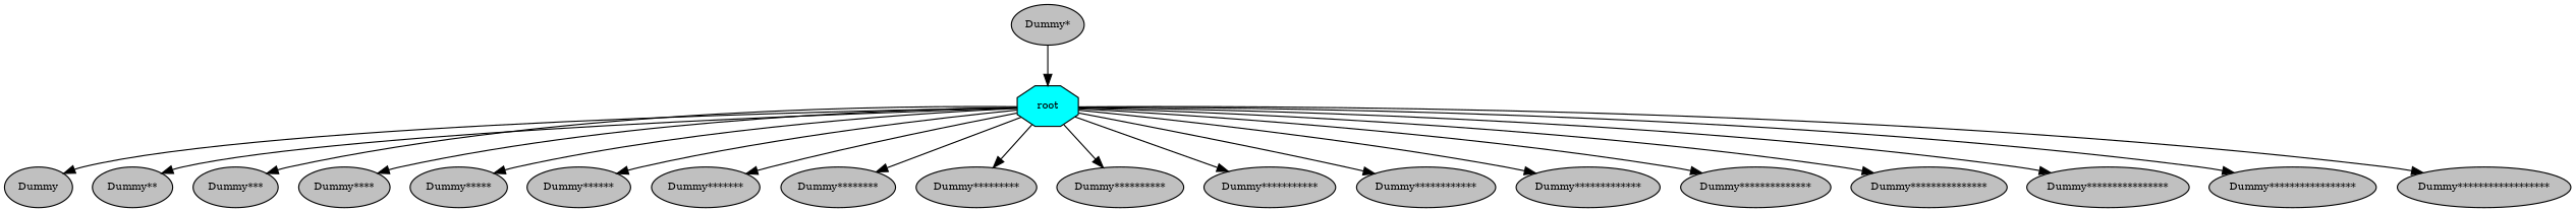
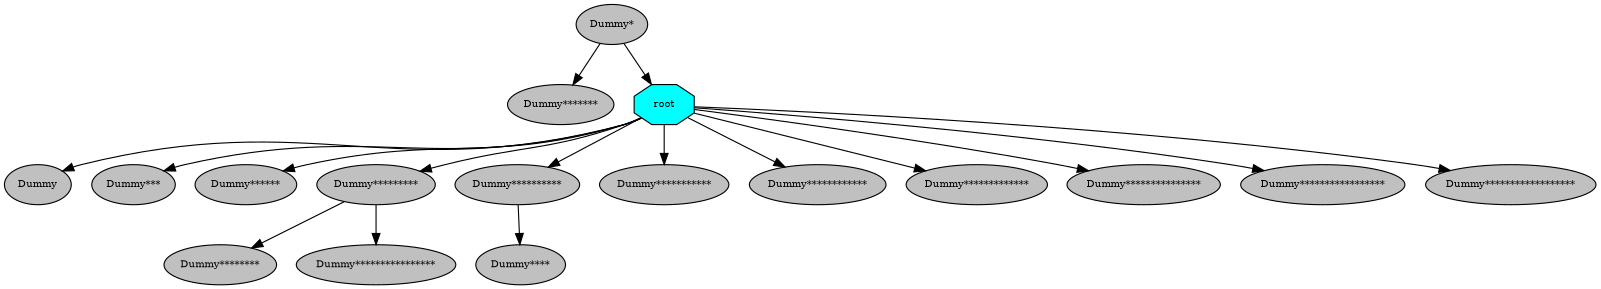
  digraph {
    fontname="times-roman"
    ordering=out
    node [fillcolor=gray fontcolor=black fontname="times-roman" fontsize=9 shape=ellipse style=filled]
    edge [fontname="times-roman"]
    n1 [fillcolor=cyan label=root shape=octagon]
    n2 [label=Dummy]
-   n3 [label="Dummy**"]
    n4 [label="Dummy***"]
    n5 [label="Dummy****"]
-   n6 [label="Dummy*****"]
    n7 [label="Dummy******"]
    n8 [label="Dummy*******"]
    n9 [label="Dummy********"]
    n10 [label="Dummy*********"]
    n11 [label="Dummy**********"]
    n12 [label="Dummy***********"]
    n13 [label="Dummy************"]
    n14 [label="Dummy*************"]
-   n15 [label="Dummy**************"]
    n16 [label="Dummy***************"]
    n17 [label="Dummy****************"]
    n18 [label="Dummy*****************"]
    n19 [label="Dummy******************"]
    n20 [label="Dummy*"]
    n1 -> n2
-   n1 -> n3
    n1 -> n4
-   n1 -> n5
-   n1 -> n6
+   n11 -> n5
    n1 -> n7
-   n1 -> n8
-   n1 -> n9
+   n20 -> n8
+   n10 -> n9
    n1 -> n10
    n1 -> n11
    n1 -> n12
    n1 -> n13
    n1 -> n14
-   n1 -> n15
    n1 -> n16
-   n1 -> n17
+   n10 -> n17
    n1 -> n18
    n1 -> n19
    n20 -> n1
  }
